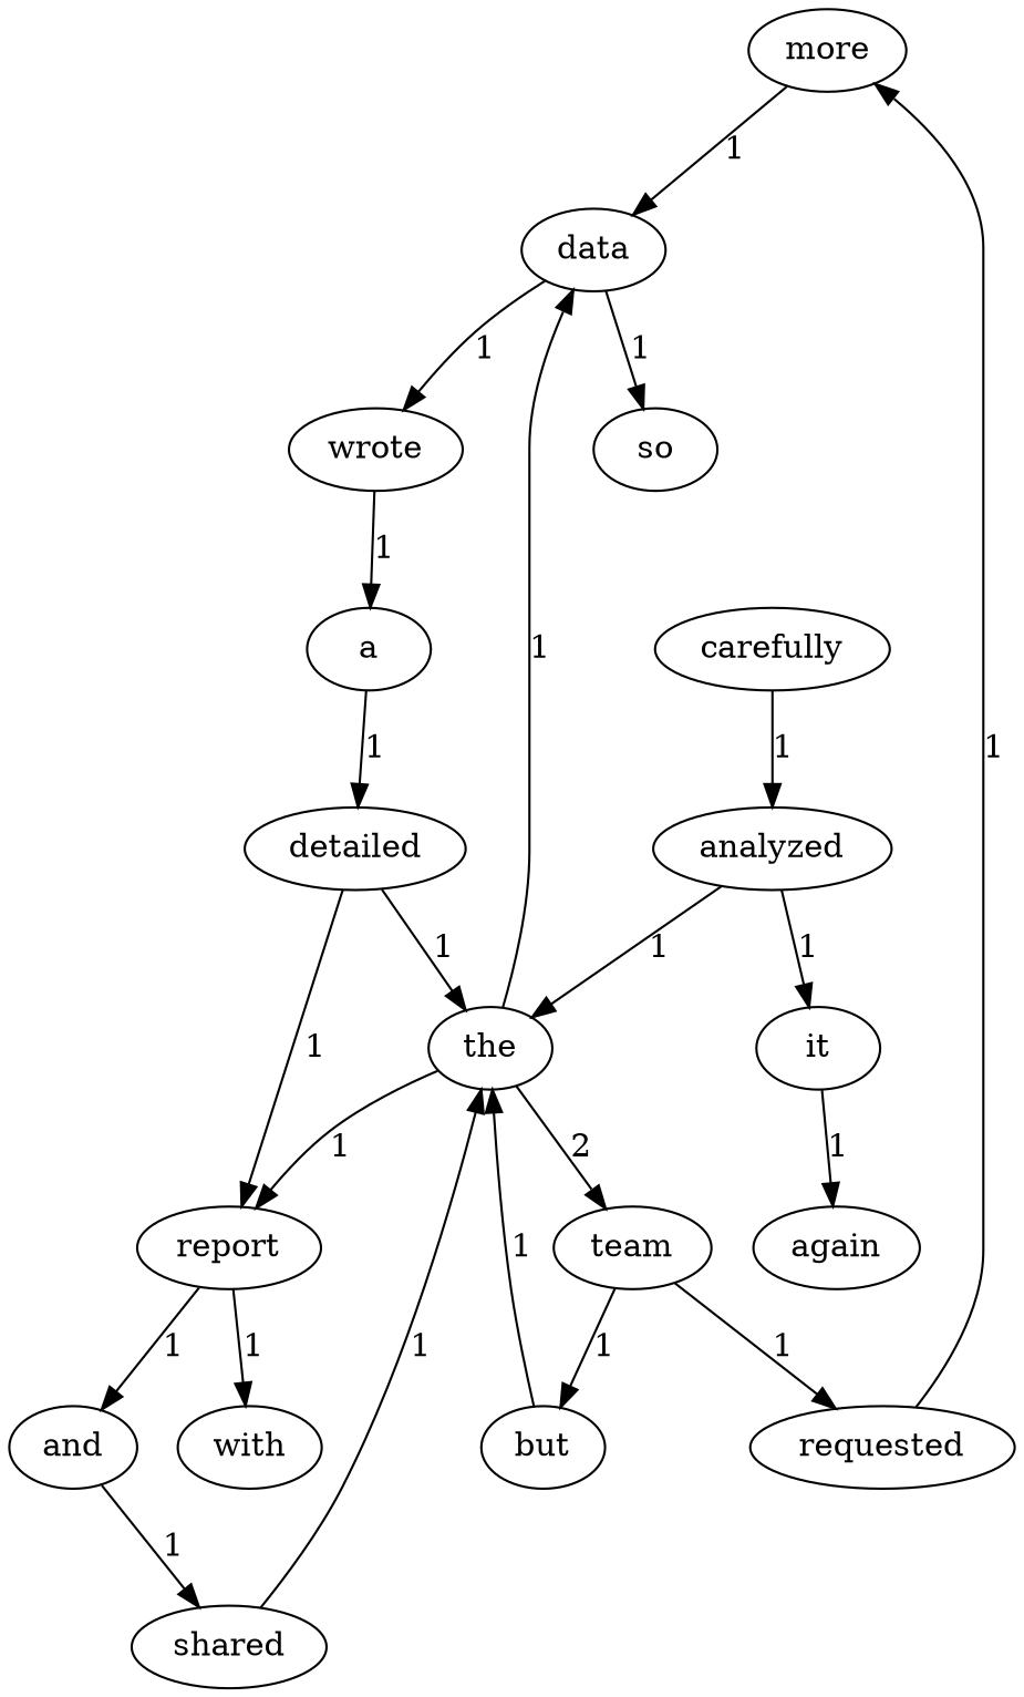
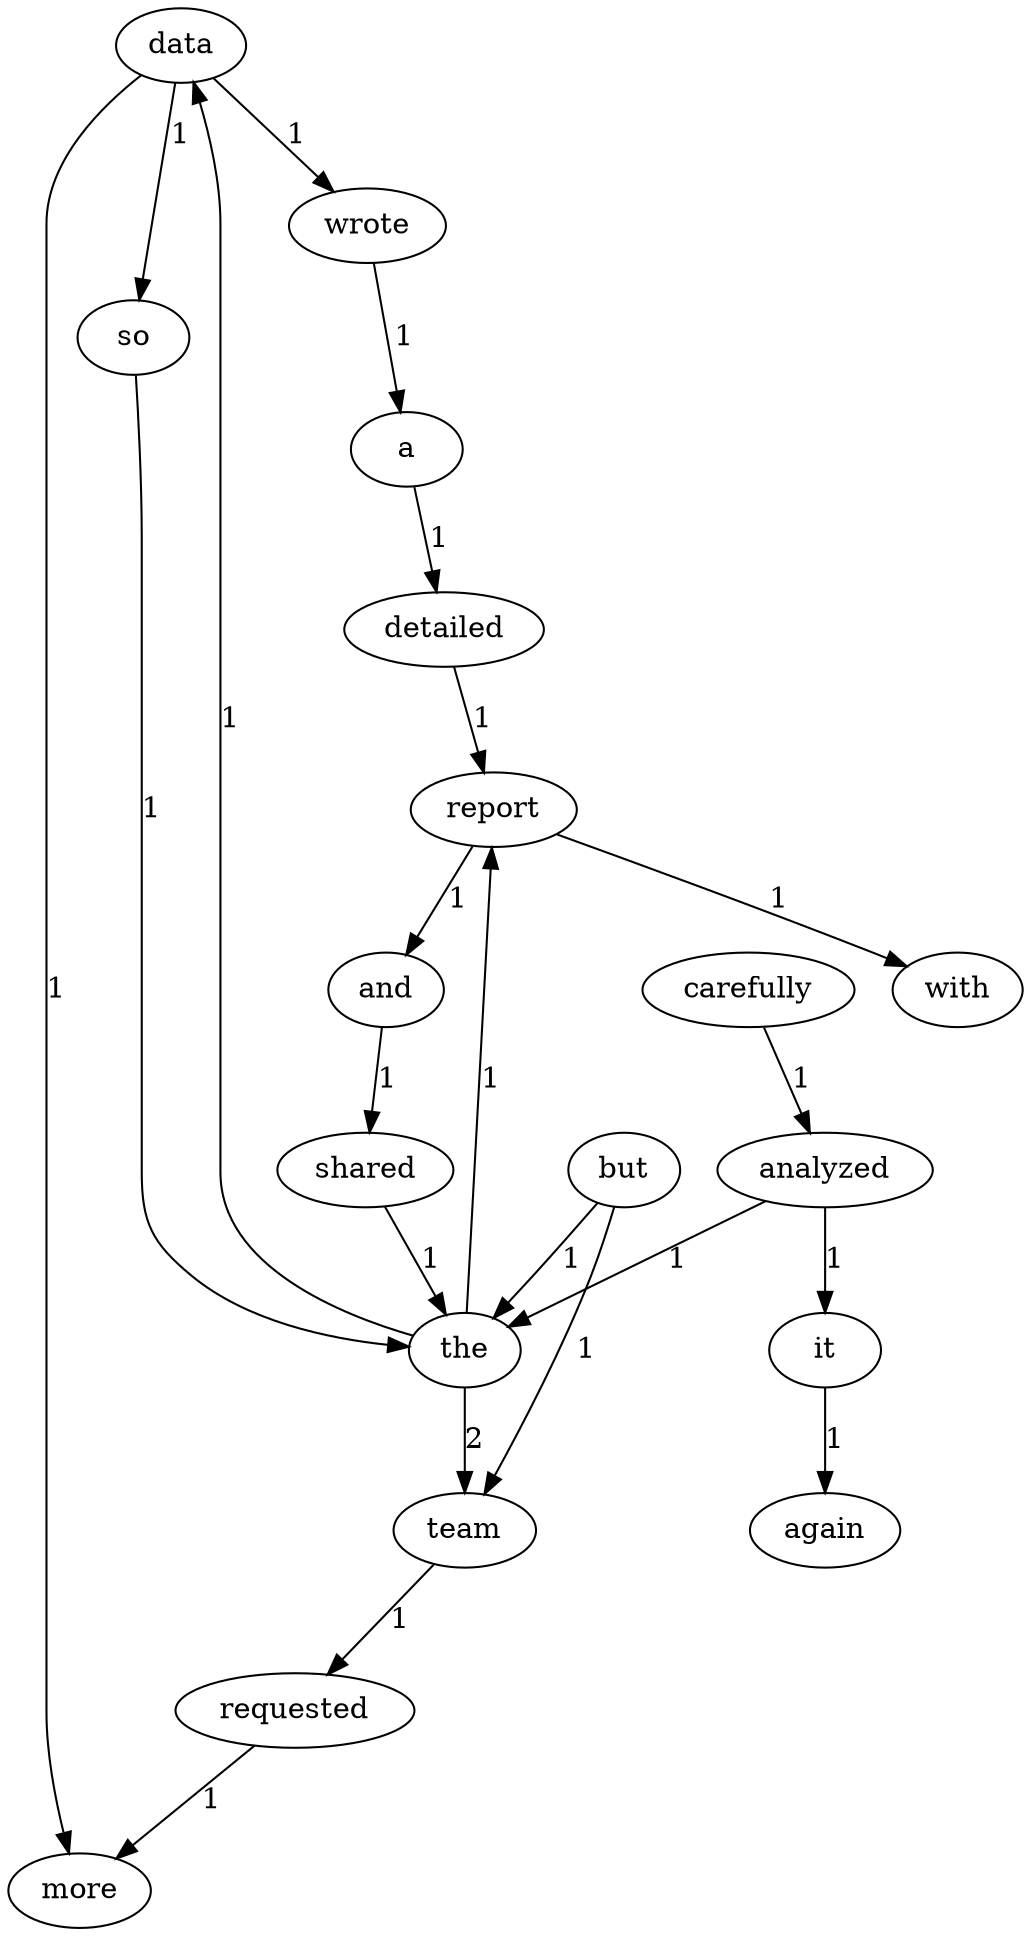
  digraph {
    more
    data
    wrote
    so
    the
    team
    report
    but
    requested
    shared
    a
    detailed
    and
    with
    carefully
    analyzed
    it
    again
-   more -> data [label=1]
+   data -> more [label=1]
    data -> wrote [label=1]
    data -> so [label=1]
    wrote -> a [label=1]
-   detailed -> the [label=1]
+   so -> the [label=1]
    the -> data [label=1]
    the -> team [label=2]
    the -> report [label=1]
-   team -> but [label=1]
+   but -> team [label=1]
    team -> requested [label=1]
    report -> and [label=1]
    report -> with [label=1]
    but -> the [label=1]
    requested -> more [label=1]
    shared -> the [label=1]
    a -> detailed [label=1]
    detailed -> report [label=1]
    and -> shared [label=1]
    carefully -> analyzed [label=1]
    analyzed -> the [label=1]
    analyzed -> it [label=1]
    it -> again [label=1]
  }
